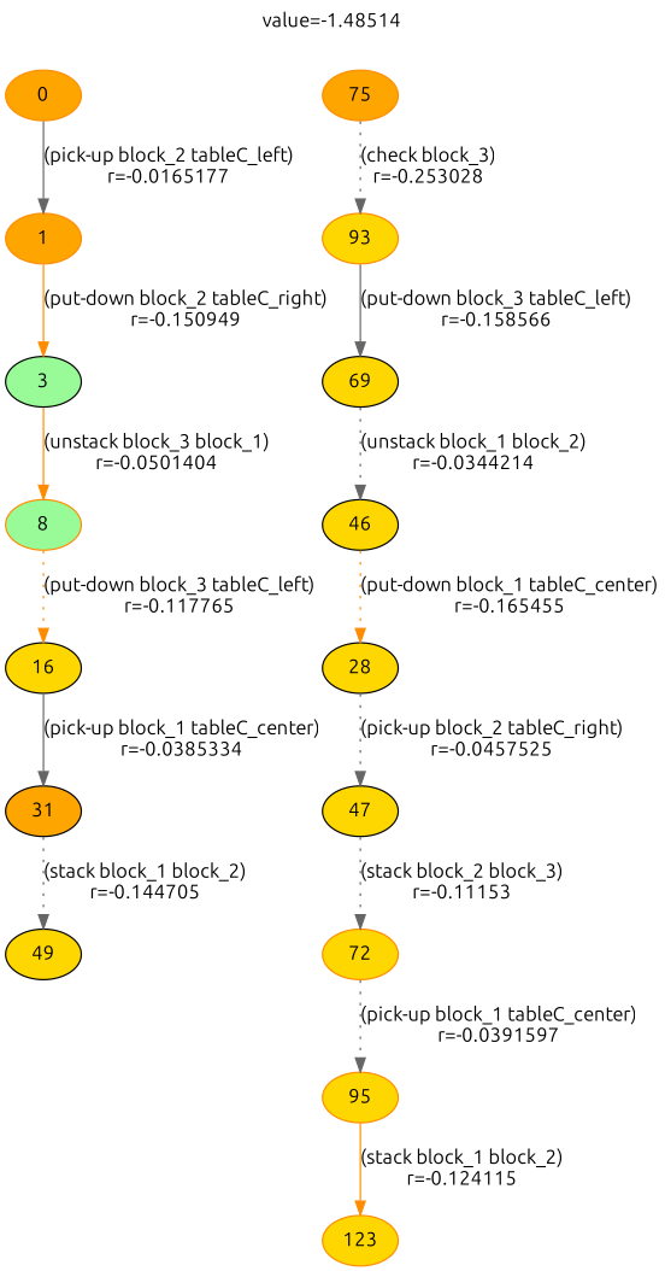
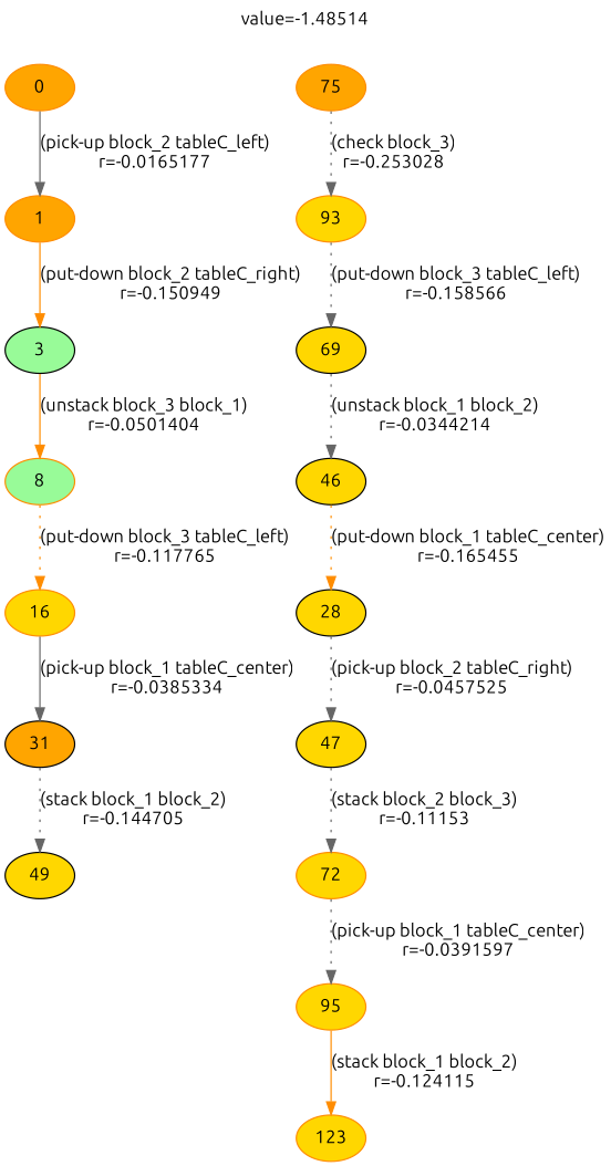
  digraph {
    fontname=Ubuntu
    label="value=-1.48514"
    labelloc=top
    node [color=darkorange fillcolor=gold fontname=Ubuntu style=filled]
    edge [color=gray40 fontname=Ubuntu style=dotted]
    0 [fillcolor=orange]
    1 [fillcolor=orange]
    3 [color=black fillcolor=palegreen]
    8 [fillcolor=palegreen]
-   16 [color=black]
+   16
    31 [color=black fillcolor=orange]
    49 [color=black]
    75 [fillcolor=orange]
    93
    69 [color=black]
    46 [color=black]
    28 [color=black]
    47 [color=black]
    72
    95
    123
    0 -> 1 [label="(pick-up block_2 tableC_left)\nr=-0.0165177" style=solid]
    1 -> 3 [color=darkorange label="(put-down block_2 tableC_right)\nr=-0.150949" style=solid]
    3 -> 8 [color=darkorange label="(unstack block_3 block_1)\nr=-0.0501404" style=solid]
    8 -> 16 [color=darkorange label="(put-down block_3 tableC_left)\nr=-0.117765"]
    16 -> 31 [label="(pick-up block_1 tableC_center)\nr=-0.0385334" style=solid]
    31 -> 49 [label="(stack block_1 block_2)\nr=-0.144705"]
    75 -> 93 [label="(check block_3)\nr=-0.253028"]
-   93 -> 69 [label="(put-down block_3 tableC_left)\nr=-0.158566" style=solid]
+   93 -> 69 [label="(put-down block_3 tableC_left)\nr=-0.158566"]
    69 -> 46 [label="(unstack block_1 block_2)\nr=-0.0344214"]
    46 -> 28 [color=darkorange label="(put-down block_1 tableC_center)\nr=-0.165455"]
    28 -> 47 [label="(pick-up block_2 tableC_right)\nr=-0.0457525"]
    47 -> 72 [label="(stack block_2 block_3)\nr=-0.11153"]
    72 -> 95 [label="(pick-up block_1 tableC_center)\nr=-0.0391597"]
    95 -> 123 [color=darkorange label="(stack block_1 block_2)\nr=-0.124115" style=solid]
  }
